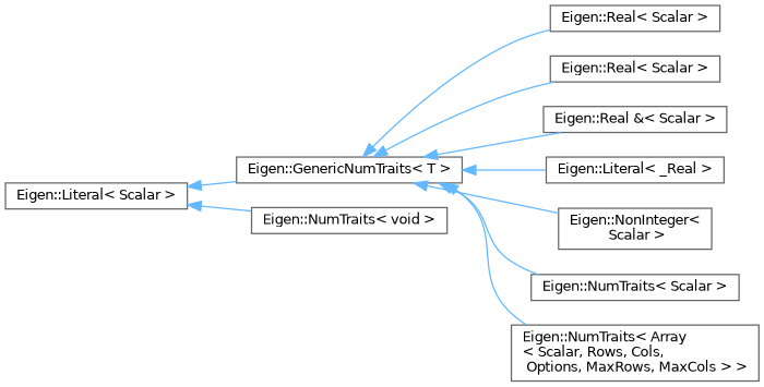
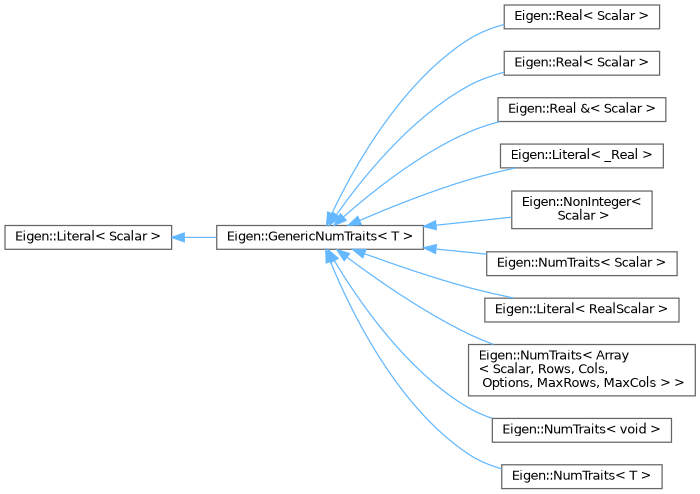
  digraph {
    rankdir=LR
    node [color=grey40 fillcolor=white fontname=Helvetica fontsize=10 shape=box style=filled]
    edge [color=steelblue1 dir=back fontname=Helvetica fontsize=10 labelfontname=Helvetica labelfontsize=10 style=solid]
    n1 [height=0.2 label="Eigen::GenericNumTraits\< T \>" width=0.4]
    n2 [height=0.2 label="Eigen::Real\< Scalar \>" width=0.4]
    n3 [height=0.2 label="Eigen::Real\< Scalar \>" width=0.4]
    n4 [height=0.2 label="Eigen::Real &\< Scalar \>" width=0.4]
    n5 [height=0.2 label="Eigen::Literal\< _Real \>" width=0.4]
    n6 [height=0.2 label="Eigen::NonInteger\<\l Scalar \>" width=0.4]
    n7 [height=0.2 label="Eigen::NumTraits\< Scalar \>" width=0.4]
+   n8 [height=0.2 label="Eigen::Literal\< RealScalar \>" width=0.4]
    n9 [height=0.2 label="Eigen::NumTraits\< Array\l\< Scalar, Rows, Cols,\l Options, MaxRows, MaxCols \> \>" width=0.4]
    n10 [height=0.2 label="Eigen::NumTraits\< void \>" width=0.4]
+   n11 [height=0.2 label="Eigen::NumTraits\< T \>" width=0.4]
    n12 [height=0.2 label="Eigen::Literal\< Scalar \>" width=0.4]
    n1 -> n2
    n1 -> n3
    n1 -> n4
    n1 -> n5
    n1 -> n6
    n1 -> n7
+   n1 -> n8
    n1 -> n9
-   n12 -> n10
+   n1 -> n10
+   n1 -> n11
    n12 -> n1
  }
